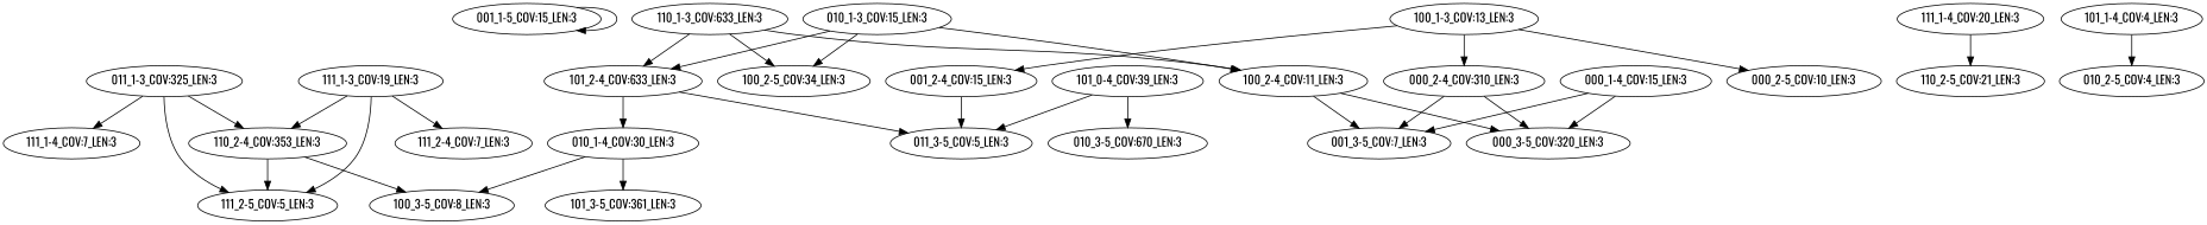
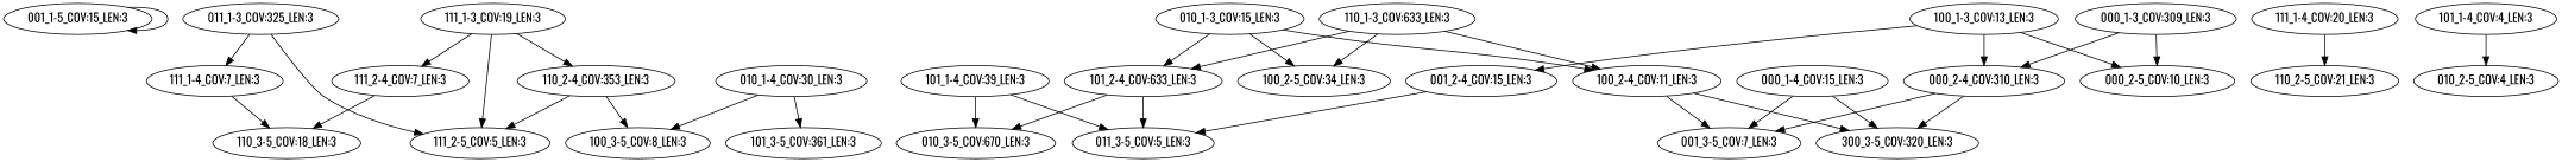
  digraph {
    fontname=Oswald
    node [fontname=Oswald]
    edge [fontname=Oswald]
    "001_1-5_COV:15_LEN:3"
    "111_1-4_COV:7_LEN:3"
+   "110_3-5_COV:18_LEN:3"
    "001_2-4_COV:15_LEN:3"
    "011_3-5_COV:5_LEN:3"
    "100_2-4_COV:11_LEN:3"
-   "000_3-5_COV:320_LEN:3"
+   "000_3-5_COV:320_LEN:3" [label="300_3-5_COV:320_LEN:3"]
    "001_3-5_COV:7_LEN:3"
    "011_1-3_COV:325_LEN:3"
    "111_2-5_COV:5_LEN:3"
    "110_2-4_COV:353_LEN:3"
    "100_3-5_COV:8_LEN:3"
    "111_2-4_COV:7_LEN:3"
    "010_1-4_COV:30_LEN:3"
    "101_3-5_COV:361_LEN:3"
    "000_2-4_COV:310_LEN:3"
    "110_1-3_COV:633_LEN:3"
    "100_2-5_COV:34_LEN:3"
    "101_2-4_COV:633_LEN:3"
    "010_3-5_COV:670_LEN:3"
+   "000_1-3_COV:309_LEN:3"
    "000_2-5_COV:10_LEN:3"
-   "101_1-4_COV:39_LEN:3" [label="101_0-4_COV:39_LEN:3"]
+   "101_1-4_COV:39_LEN:3"
    "000_1-4_COV:15_LEN:3"
    "111_1-4_COV:20_LEN:3"
    "110_2-5_COV:21_LEN:3"
    "101_1-4_COV:4_LEN:3"
    "010_2-5_COV:4_LEN:3"
    "111_1-3_COV:19_LEN:3"
    "100_1-3_COV:13_LEN:3"
    "010_1-3_COV:15_LEN:3"
    "001_1-5_COV:15_LEN:3" -> "001_1-5_COV:15_LEN:3"
+   "111_1-4_COV:7_LEN:3" -> "110_3-5_COV:18_LEN:3"
    "001_2-4_COV:15_LEN:3" -> "011_3-5_COV:5_LEN:3"
    "100_2-4_COV:11_LEN:3" -> "000_3-5_COV:320_LEN:3"
    "100_2-4_COV:11_LEN:3" -> "001_3-5_COV:7_LEN:3"
    "011_1-3_COV:325_LEN:3" -> "111_1-4_COV:7_LEN:3"
    "011_1-3_COV:325_LEN:3" -> "111_2-5_COV:5_LEN:3"
-   "011_1-3_COV:325_LEN:3" -> "110_2-4_COV:353_LEN:3"
    "110_2-4_COV:353_LEN:3" -> "111_2-5_COV:5_LEN:3"
    "110_2-4_COV:353_LEN:3" -> "100_3-5_COV:8_LEN:3"
+   "111_2-4_COV:7_LEN:3" -> "110_3-5_COV:18_LEN:3"
    "010_1-4_COV:30_LEN:3" -> "100_3-5_COV:8_LEN:3"
    "010_1-4_COV:30_LEN:3" -> "101_3-5_COV:361_LEN:3"
    "000_2-4_COV:310_LEN:3" -> "000_3-5_COV:320_LEN:3"
    "000_2-4_COV:310_LEN:3" -> "001_3-5_COV:7_LEN:3"
    "110_1-3_COV:633_LEN:3" -> "100_2-4_COV:11_LEN:3"
    "110_1-3_COV:633_LEN:3" -> "100_2-5_COV:34_LEN:3"
    "110_1-3_COV:633_LEN:3" -> "101_2-4_COV:633_LEN:3"
    "101_2-4_COV:633_LEN:3" -> "011_3-5_COV:5_LEN:3"
-   "101_2-4_COV:633_LEN:3" -> "010_1-4_COV:30_LEN:3"
+   "101_2-4_COV:633_LEN:3" -> "010_3-5_COV:670_LEN:3"
+   "000_1-3_COV:309_LEN:3" -> "000_2-4_COV:310_LEN:3"
+   "000_1-3_COV:309_LEN:3" -> "000_2-5_COV:10_LEN:3"
    "101_1-4_COV:39_LEN:3" -> "011_3-5_COV:5_LEN:3"
    "101_1-4_COV:39_LEN:3" -> "010_3-5_COV:670_LEN:3"
    "000_1-4_COV:15_LEN:3" -> "000_3-5_COV:320_LEN:3"
    "000_1-4_COV:15_LEN:3" -> "001_3-5_COV:7_LEN:3"
    "111_1-4_COV:20_LEN:3" -> "110_2-5_COV:21_LEN:3"
    "101_1-4_COV:4_LEN:3" -> "010_2-5_COV:4_LEN:3"
    "111_1-3_COV:19_LEN:3" -> "111_2-5_COV:5_LEN:3"
    "111_1-3_COV:19_LEN:3" -> "110_2-4_COV:353_LEN:3"
    "111_1-3_COV:19_LEN:3" -> "111_2-4_COV:7_LEN:3"
    "100_1-3_COV:13_LEN:3" -> "001_2-4_COV:15_LEN:3"
    "100_1-3_COV:13_LEN:3" -> "000_2-4_COV:310_LEN:3"
    "100_1-3_COV:13_LEN:3" -> "000_2-5_COV:10_LEN:3"
    "010_1-3_COV:15_LEN:3" -> "100_2-4_COV:11_LEN:3"
    "010_1-3_COV:15_LEN:3" -> "100_2-5_COV:34_LEN:3"
    "010_1-3_COV:15_LEN:3" -> "101_2-4_COV:633_LEN:3"
  }
